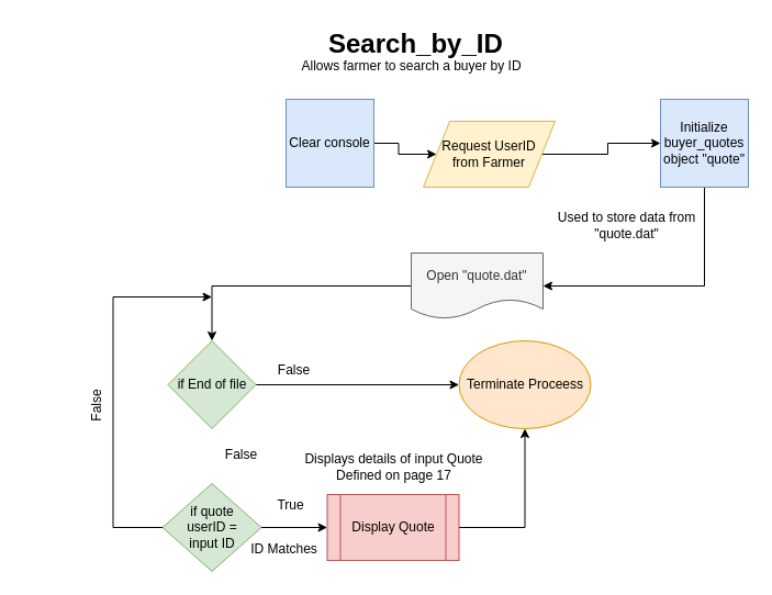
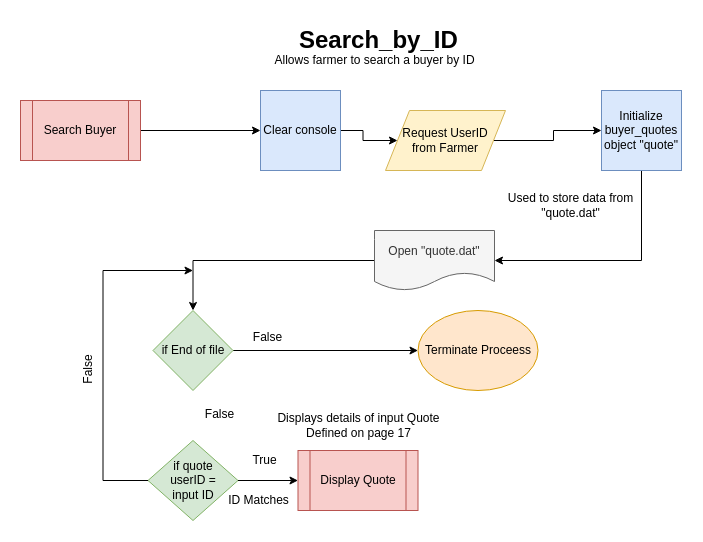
  <mxCell id="0" />
  <mxCell id="1" parent="0" />
+ <mxCell id="2" style="edgeStyle=orthogonalEdgeStyle;rounded=0;orthogonalLoop=1;jettySize=auto;html=1;entryX=0;entryY=0.5;entryDx=0;entryDy=0;" parent="1" source="3" target="5" edge="1"><mxGeometry relative="1" as="geometry" /></mxCell>
+ <mxCell id="3" value="Search Buyer" style="shape=process;whiteSpace=wrap;html=1;backgroundOutline=1;fillColor=#f8cecc;strokeColor=#b85450;" parent="1" vertex="1"><mxGeometry x="20" y="100" width="120" height="60" as="geometry" /></mxCell>
  <mxCell id="4" style="edgeStyle=orthogonalEdgeStyle;rounded=0;orthogonalLoop=1;jettySize=auto;html=1;" edge="1" parent="1" source="5" target="7"><mxGeometry relative="1" as="geometry" /></mxCell>
  <mxCell id="5" value="Clear console" style="whiteSpace=wrap;html=1;aspect=fixed;fillColor=#dae8fc;strokeColor=#6c8ebf;" parent="1" vertex="1"><mxGeometry x="260" y="90" width="80" height="80" as="geometry" /></mxCell>
  <mxCell id="6" style="edgeStyle=orthogonalEdgeStyle;rounded=0;orthogonalLoop=1;jettySize=auto;html=1;entryX=0;entryY=0.5;entryDx=0;entryDy=0;" parent="1" source="7" target="9" edge="1"><mxGeometry relative="1" as="geometry" /></mxCell>
  <mxCell id="7" value="Request UserID from Farmer" style="shape=parallelogram;perimeter=parallelogramPerimeter;whiteSpace=wrap;html=1;spacingLeft=15;spacingRight=15;fillColor=#fff2cc;strokeColor=#d6b656;" parent="1" vertex="1"><mxGeometry x="385" y="110" width="120" height="60" as="geometry" /></mxCell>
  <mxCell id="8" style="edgeStyle=orthogonalEdgeStyle;rounded=0;orthogonalLoop=1;jettySize=auto;html=1;entryX=1;entryY=0.5;entryDx=0;entryDy=0;" parent="1" source="9" target="11" edge="1"><mxGeometry relative="1" as="geometry"><Array as="points"><mxPoint x="641" y="260" /></Array></mxGeometry></mxCell>
  <mxCell id="9" value="Initialize buyer_quotes object &quot;quote&quot;" style="whiteSpace=wrap;html=1;aspect=fixed;fillColor=#dae8fc;strokeColor=#6c8ebf;" parent="1" vertex="1"><mxGeometry x="601" y="90" width="80" height="80" as="geometry" /></mxCell>
  <mxCell id="10" style="edgeStyle=orthogonalEdgeStyle;rounded=0;orthogonalLoop=1;jettySize=auto;html=1;entryX=0.5;entryY=0;entryDx=0;entryDy=0;" parent="1" source="11" target="13" edge="1"><mxGeometry relative="1" as="geometry" /></mxCell>
  <mxCell id="11" value="Open &quot;quote.dat&quot;" style="shape=document;whiteSpace=wrap;html=1;boundedLbl=1;fillColor=#f5f5f5;strokeColor=#666666;fontColor=#333333;" parent="1" vertex="1"><mxGeometry x="374" y="230" width="120" height="60" as="geometry" /></mxCell>
  <mxCell id="12" style="edgeStyle=orthogonalEdgeStyle;rounded=0;orthogonalLoop=1;jettySize=auto;html=1;" parent="1" source="13" target="19" edge="1"><mxGeometry relative="1" as="geometry"><mxPoint x="432.5" y="350" as="targetPoint" /></mxGeometry></mxCell>
  <mxCell id="13" value="if End of file" style="rhombus;whiteSpace=wrap;html=1;fillColor=#d5e8d4;strokeColor=#82b366;" parent="1" vertex="1"><mxGeometry x="152.5" y="310" width="80" height="80" as="geometry" /></mxCell>
  <mxCell id="14" style="edgeStyle=orthogonalEdgeStyle;rounded=0;orthogonalLoop=1;jettySize=auto;html=1;" parent="1" source="16" edge="1"><mxGeometry relative="1" as="geometry"><mxPoint x="192.5" y="270" as="targetPoint" /><Array as="points"><mxPoint x="102.5" y="480" /><mxPoint x="102.5" y="270" /></Array></mxGeometry></mxCell>
  <mxCell id="15" style="edgeStyle=orthogonalEdgeStyle;rounded=0;orthogonalLoop=1;jettySize=auto;html=1;entryX=0;entryY=0.5;entryDx=0;entryDy=0;" parent="1" source="16" target="18" edge="1"><mxGeometry relative="1" as="geometry" /></mxCell>
  <mxCell id="16" value="if quote userID = input ID" style="rhombus;whiteSpace=wrap;html=1;strokeWidth=1;spacingLeft=15;spacingRight=15;fillColor=#d5e8d4;strokeColor=#82b366;" parent="1" vertex="1"><mxGeometry x="147.5" y="440" width="90" height="80" as="geometry" /></mxCell>
- <mxCell id="17" style="edgeStyle=orthogonalEdgeStyle;rounded=0;orthogonalLoop=1;jettySize=auto;html=1;entryX=0.5;entryY=1;entryDx=0;entryDy=0;" parent="1" source="18" target="19" edge="1"><mxGeometry relative="1" as="geometry"><Array as="points"><mxPoint x="477.5" y="480" /></Array></mxGeometry></mxCell>
  <mxCell id="18" value="Display Quote" style="shape=process;whiteSpace=wrap;html=1;backgroundOutline=1;strokeWidth=1;fillColor=#f8cecc;strokeColor=#b85450;" parent="1" vertex="1"><mxGeometry x="297.5" y="450" width="120" height="60" as="geometry" /></mxCell>
  <mxCell id="19" value="Terminate Proceess" style="ellipse;whiteSpace=wrap;html=1;fillColor=#ffe6cc;strokeColor=#d79b00;" parent="1" vertex="1"><mxGeometry x="417.5" y="310" width="120" height="80" as="geometry" /></mxCell>
  <mxCell id="20" value="&lt;h1&gt;Search_by_ID&lt;/h1&gt;" style="text;html=1;strokeColor=none;fillColor=none;spacing=5;spacingTop=-20;whiteSpace=wrap;overflow=hidden;rounded=0;" parent="1" vertex="1"><mxGeometry x="294" y="20" width="190" height="40" as="geometry" /></mxCell>
  <mxCell id="21" value="Allows farmer to search a buyer by ID" style="text;html=1;align=center;verticalAlign=middle;resizable=0;points=[];autosize=1;" parent="1" vertex="1"><mxGeometry x="264" y="50" width="220" height="20" as="geometry" /></mxCell>
  <mxCell id="22" value="False" style="text;html=1;align=center;verticalAlign=middle;resizable=0;points=[];autosize=1;" parent="1" vertex="1"><mxGeometry x="193.5" y="404" width="50" height="20" as="geometry" /></mxCell>
  <mxCell id="23" value="ID Matches" style="text;html=1;align=center;verticalAlign=middle;resizable=0;points=[];autosize=1;" parent="1" vertex="1"><mxGeometry x="217.5" y="490" width="80" height="20" as="geometry" /></mxCell>
  <mxCell id="24" value="True" style="text;html=1;align=center;verticalAlign=middle;resizable=0;points=[];autosize=1;" parent="1" vertex="1"><mxGeometry x="243.5" y="450" width="40" height="20" as="geometry" /></mxCell>
  <mxCell id="25" value="False" style="text;html=1;align=center;verticalAlign=middle;resizable=0;points=[];autosize=1;" parent="1" vertex="1"><mxGeometry x="241.5" y="327" width="50" height="20" as="geometry" /></mxCell>
  <mxCell id="26" value="False" style="text;html=1;align=center;verticalAlign=middle;resizable=0;points=[];autosize=1;rotation=270;" parent="1" vertex="1"><mxGeometry x="62.5" y="360" width="50" height="20" as="geometry" /></mxCell>
  <mxCell id="27" value="Used to store data from &lt;br&gt;&quot;quote.dat&quot;" style="text;html=1;align=center;verticalAlign=middle;resizable=0;points=[];autosize=1;" parent="1" vertex="1"><mxGeometry x="500" y="190" width="140" height="30" as="geometry" /></mxCell>
  <mxCell id="28" value="Displays details of input Quote&lt;br&gt;Defined on page 17" style="text;html=1;align=center;verticalAlign=middle;resizable=0;points=[];autosize=1;" parent="1" vertex="1"><mxGeometry x="267.5" y="410" width="180" height="30" as="geometry" /></mxCell>
